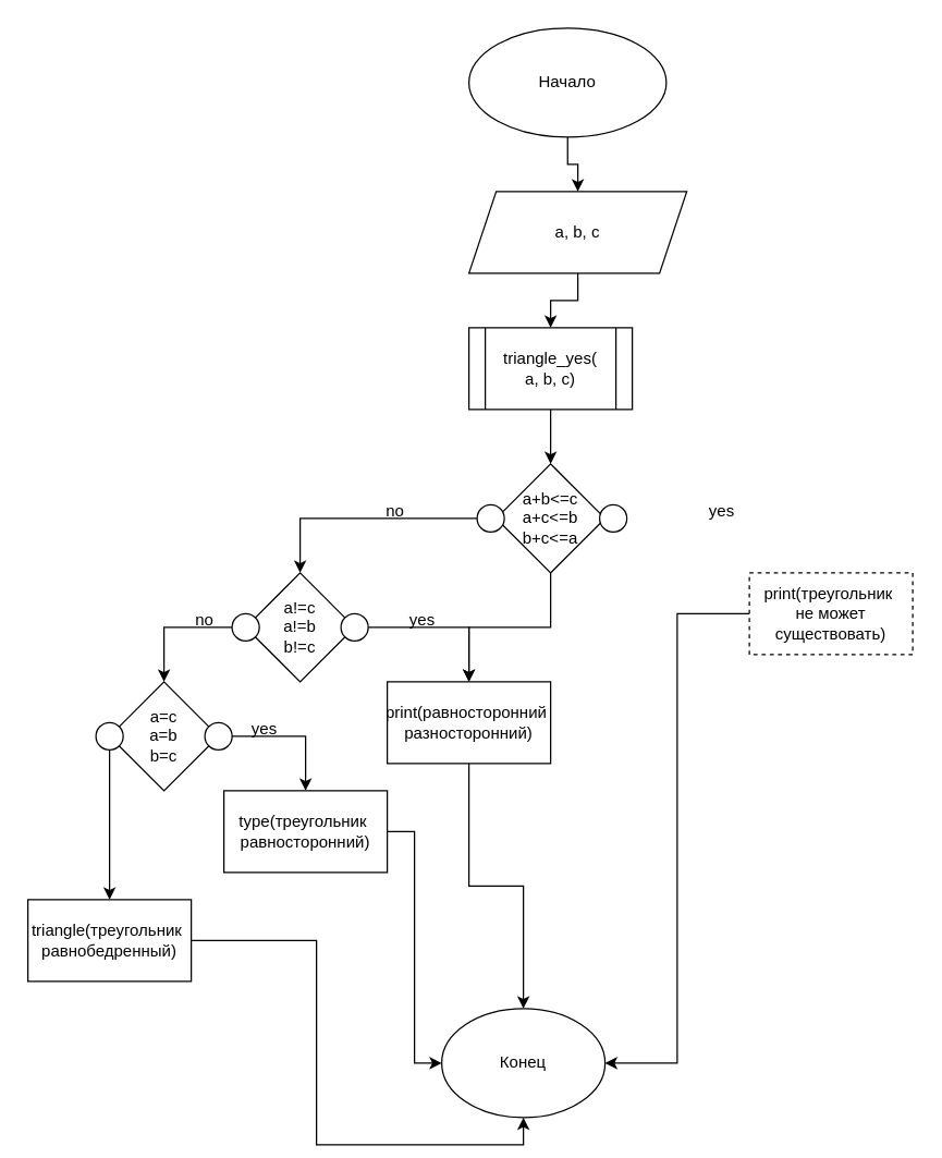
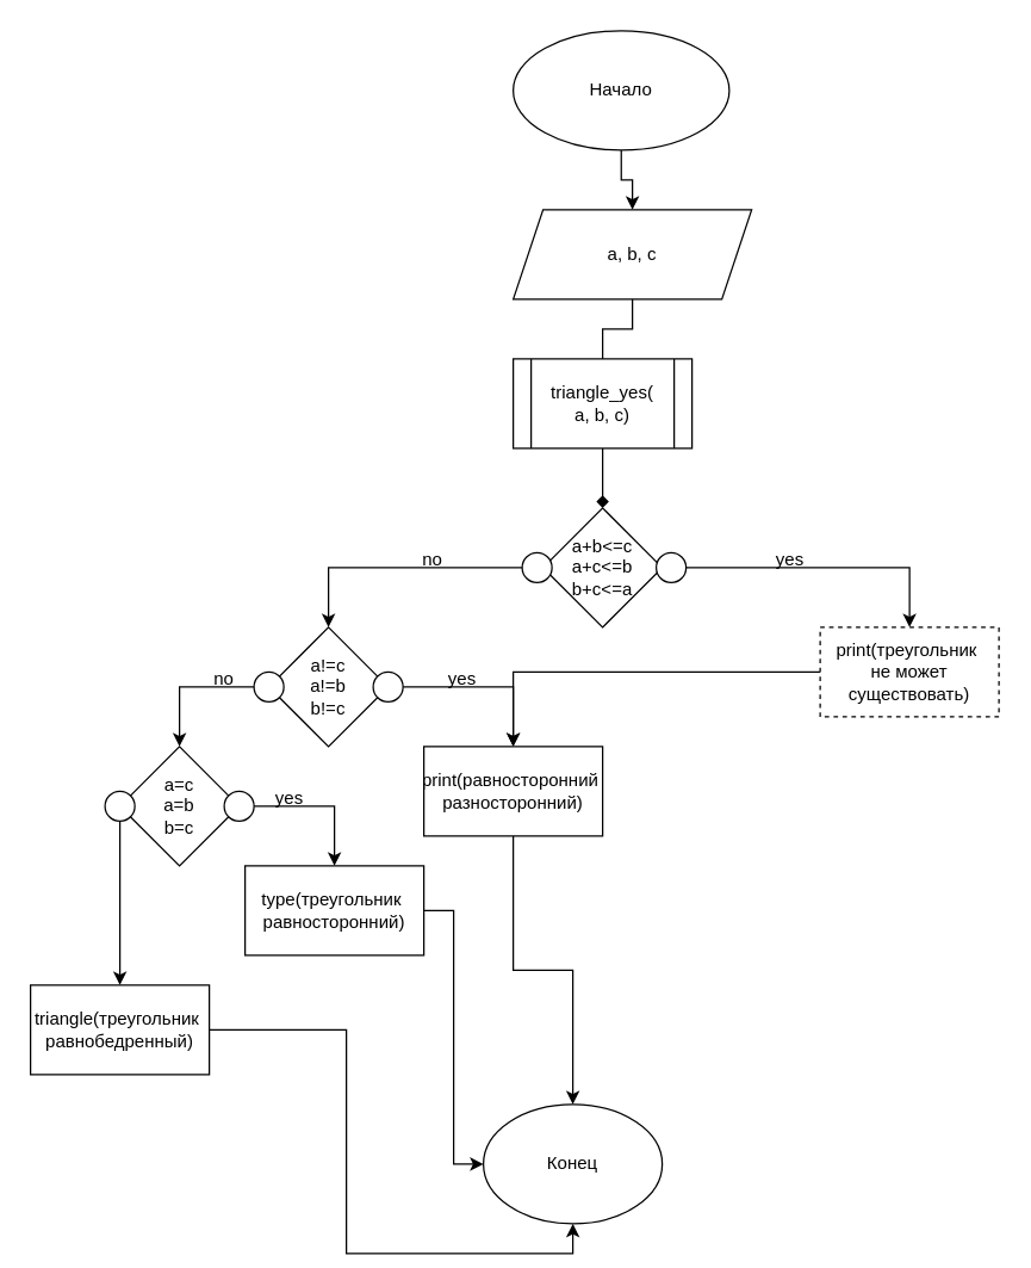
  <mxCell id="0" />
  <mxCell id="1" parent="0" />
  <mxCell id="2" value="" style="edgeStyle=orthogonalEdgeStyle;rounded=0;orthogonalLoop=1;jettySize=auto;html=1;" parent="1" source="3" target="5" edge="1"><mxGeometry relative="1" as="geometry" /></mxCell>
  <mxCell id="3" value="Начало" style="ellipse;whiteSpace=wrap;html=1;" parent="1" vertex="1"><mxGeometry x="344" y="20" width="145" height="80" as="geometry" /></mxCell>
- <mxCell id="4" value="" style="edgeStyle=orthogonalEdgeStyle;rounded=0;orthogonalLoop=1;jettySize=auto;html=1;" parent="1" source="5" target="7" edge="1"><mxGeometry relative="1" as="geometry" /></mxCell>
+ <mxCell id="4" value="" style="edgeStyle=orthogonalEdgeStyle;rounded=0;orthogonalLoop=1;jettySize=auto;html=1;endArrow=none;" parent="1" source="5" target="7" edge="1"><mxGeometry relative="1" as="geometry" /></mxCell>
  <mxCell id="5" value="a, b, c" style="shape=parallelogram;perimeter=parallelogramPerimeter;whiteSpace=wrap;html=1;fixedSize=1;" parent="1" vertex="1"><mxGeometry x="344" y="140" width="160" height="60" as="geometry" /></mxCell>
- <mxCell id="6" value="" style="edgeStyle=orthogonalEdgeStyle;rounded=0;orthogonalLoop=1;jettySize=auto;html=1;" parent="1" source="7" target="9" edge="1"><mxGeometry relative="1" as="geometry" /></mxCell>
+ <mxCell id="6" value="" style="edgeStyle=orthogonalEdgeStyle;rounded=0;orthogonalLoop=1;jettySize=auto;html=1;endArrow=diamond;" parent="1" source="7" target="9" edge="1"><mxGeometry relative="1" as="geometry" /></mxCell>
  <mxCell id="7" value="triangle_yes(&lt;br&gt;a, b, c)" style="shape=process;whiteSpace=wrap;html=1;backgroundOutline=1;" parent="1" vertex="1"><mxGeometry x="344" y="240" width="120" height="60" as="geometry" /></mxCell>
- <mxCell id="8" style="edgeStyle=orthogonalEdgeStyle;rounded=0;orthogonalLoop=1;jettySize=auto;html=1;" edge="1" parent="1" source="9" target="23"><mxGeometry relative="1" as="geometry" /></mxCell>
+ <mxCell id="8" style="edgeStyle=orthogonalEdgeStyle;rounded=0;orthogonalLoop=1;jettySize=auto;html=1;entryX=0.5;entryY=0;entryDx=0;entryDy=0;" edge="1" parent="1" source="9" target="14"><mxGeometry relative="1" as="geometry" /></mxCell>
  <mxCell id="9" value="a+b&amp;lt;=c&lt;br&gt;a+c&amp;lt;=b&lt;br&gt;b+c&amp;lt;=a" style="rhombus;whiteSpace=wrap;html=1;" parent="1" vertex="1"><mxGeometry x="364" y="340" width="80" height="80" as="geometry" /></mxCell>
  <mxCell id="10" style="edgeStyle=orthogonalEdgeStyle;rounded=0;orthogonalLoop=1;jettySize=auto;html=1;entryX=0.5;entryY=0;entryDx=0;entryDy=0;" edge="1" parent="1" source="11" target="16"><mxGeometry relative="1" as="geometry" /></mxCell>
  <mxCell id="11" value="" style="ellipse;whiteSpace=wrap;html=1;aspect=fixed;" vertex="1" parent="1"><mxGeometry x="350" y="370" width="20" height="20" as="geometry" /></mxCell>
  <mxCell id="12" value="" style="ellipse;whiteSpace=wrap;html=1;aspect=fixed;" vertex="1" parent="1"><mxGeometry x="440" y="370" width="20" height="20" as="geometry" /></mxCell>
- <mxCell id="13" style="edgeStyle=orthogonalEdgeStyle;rounded=0;orthogonalLoop=1;jettySize=auto;html=1;entryX=1;entryY=0.5;entryDx=0;entryDy=0;" edge="1" parent="1" source="14" target="36"><mxGeometry relative="1" as="geometry" /></mxCell>
+ <mxCell id="13" style="edgeStyle=orthogonalEdgeStyle;rounded=0;orthogonalLoop=1;jettySize=auto;html=1;" edge="1" parent="1" source="14" target="23"><mxGeometry relative="1" as="geometry" /></mxCell>
  <mxCell id="14" value="print(треугольник&amp;nbsp;&lt;br&gt;не может&lt;br&gt;существовать)" style="rounded=0;whiteSpace=wrap;html=1;dashed=1;" vertex="1" parent="1"><mxGeometry x="550" y="420" width="120" height="60" as="geometry" /></mxCell>
  <mxCell id="15" value="yes" style="text;html=1;strokeColor=none;fillColor=none;align=center;verticalAlign=middle;whiteSpace=wrap;rounded=0;" vertex="1" parent="1"><mxGeometry x="500" y="360" width="60" height="30" as="geometry" /></mxCell>
  <mxCell id="16" value="&lt;span&gt;a!=c&lt;/span&gt;&lt;br&gt;&lt;span&gt;a!=b&lt;/span&gt;&lt;br&gt;&lt;span&gt;b!=c&lt;/span&gt;" style="rhombus;whiteSpace=wrap;html=1;" vertex="1" parent="1"><mxGeometry x="180" y="420" width="80" height="80" as="geometry" /></mxCell>
  <mxCell id="17" value="no" style="text;html=1;strokeColor=none;fillColor=none;align=center;verticalAlign=middle;whiteSpace=wrap;rounded=0;" vertex="1" parent="1"><mxGeometry x="260" y="360" width="60" height="30" as="geometry" /></mxCell>
  <mxCell id="18" style="edgeStyle=orthogonalEdgeStyle;rounded=0;orthogonalLoop=1;jettySize=auto;html=1;entryX=0.5;entryY=0;entryDx=0;entryDy=0;" edge="1" parent="1" source="19" target="23"><mxGeometry relative="1" as="geometry" /></mxCell>
  <mxCell id="19" value="" style="ellipse;whiteSpace=wrap;html=1;aspect=fixed;" vertex="1" parent="1"><mxGeometry x="250" y="450" width="20" height="20" as="geometry" /></mxCell>
  <mxCell id="20" style="edgeStyle=orthogonalEdgeStyle;rounded=0;orthogonalLoop=1;jettySize=auto;html=1;entryX=0.5;entryY=0;entryDx=0;entryDy=0;" edge="1" parent="1" source="21" target="25"><mxGeometry relative="1" as="geometry" /></mxCell>
  <mxCell id="21" value="" style="ellipse;whiteSpace=wrap;html=1;aspect=fixed;" vertex="1" parent="1"><mxGeometry x="170" y="450" width="20" height="20" as="geometry" /></mxCell>
  <mxCell id="22" style="edgeStyle=orthogonalEdgeStyle;rounded=0;orthogonalLoop=1;jettySize=auto;html=1;" edge="1" parent="1" source="23" target="36"><mxGeometry relative="1" as="geometry" /></mxCell>
  <mxCell id="23" value="print(равносторонний&amp;nbsp;&lt;br&gt;разносторонний)" style="rounded=0;whiteSpace=wrap;html=1;" vertex="1" parent="1"><mxGeometry x="284" y="500" width="120" height="60" as="geometry" /></mxCell>
  <mxCell id="24" value="yes" style="text;html=1;strokeColor=none;fillColor=none;align=center;verticalAlign=middle;whiteSpace=wrap;rounded=0;" vertex="1" parent="1"><mxGeometry x="280" y="440" width="60" height="30" as="geometry" /></mxCell>
  <mxCell id="25" value="&lt;span&gt;a=c&lt;/span&gt;&lt;br&gt;&lt;span&gt;a=b&lt;/span&gt;&lt;br&gt;&lt;span&gt;b=c&lt;/span&gt;" style="rhombus;whiteSpace=wrap;html=1;" vertex="1" parent="1"><mxGeometry x="80" y="500" width="80" height="80" as="geometry" /></mxCell>
  <mxCell id="26" value="no" style="text;html=1;strokeColor=none;fillColor=none;align=center;verticalAlign=middle;whiteSpace=wrap;rounded=0;" vertex="1" parent="1"><mxGeometry x="120" y="440" width="60" height="30" as="geometry" /></mxCell>
  <mxCell id="27" style="edgeStyle=orthogonalEdgeStyle;rounded=0;orthogonalLoop=1;jettySize=auto;html=1;entryX=0.5;entryY=0;entryDx=0;entryDy=0;" edge="1" parent="1" source="28" target="32"><mxGeometry relative="1" as="geometry"><Array as="points"><mxPoint x="224" y="540" /></Array></mxGeometry></mxCell>
  <mxCell id="28" value="" style="ellipse;whiteSpace=wrap;html=1;aspect=fixed;" vertex="1" parent="1"><mxGeometry x="150" y="530" width="20" height="20" as="geometry" /></mxCell>
  <mxCell id="29" style="edgeStyle=orthogonalEdgeStyle;rounded=0;orthogonalLoop=1;jettySize=auto;html=1;entryX=0.5;entryY=0;entryDx=0;entryDy=0;" edge="1" parent="1" source="30" target="35"><mxGeometry relative="1" as="geometry" /></mxCell>
  <mxCell id="30" value="" style="ellipse;whiteSpace=wrap;html=1;aspect=fixed;" vertex="1" parent="1"><mxGeometry x="70" y="530" width="20" height="20" as="geometry" /></mxCell>
  <mxCell id="31" style="edgeStyle=orthogonalEdgeStyle;rounded=0;orthogonalLoop=1;jettySize=auto;html=1;entryX=0;entryY=0.5;entryDx=0;entryDy=0;" edge="1" parent="1" source="32" target="36"><mxGeometry relative="1" as="geometry" /></mxCell>
  <mxCell id="32" value="type(треугольник&amp;nbsp;&lt;br&gt;равносторонний)" style="rounded=0;whiteSpace=wrap;html=1;" vertex="1" parent="1"><mxGeometry x="164" y="580" width="120" height="60" as="geometry" /></mxCell>
  <mxCell id="33" value="yes" style="text;html=1;strokeColor=none;fillColor=none;align=center;verticalAlign=middle;whiteSpace=wrap;rounded=0;" vertex="1" parent="1"><mxGeometry x="164" y="520" width="60" height="30" as="geometry" /></mxCell>
  <mxCell id="34" style="edgeStyle=orthogonalEdgeStyle;rounded=0;orthogonalLoop=1;jettySize=auto;html=1;entryX=0.5;entryY=1;entryDx=0;entryDy=0;" edge="1" parent="1" source="35" target="36"><mxGeometry relative="1" as="geometry" /></mxCell>
  <mxCell id="35" value="triangle(треугольник&amp;nbsp;&lt;br&gt;равнобедренный)" style="rounded=0;whiteSpace=wrap;html=1;" vertex="1" parent="1"><mxGeometry x="20" y="660" width="120" height="60" as="geometry" /></mxCell>
  <mxCell id="36" value="Конец" style="ellipse;whiteSpace=wrap;html=1;" vertex="1" parent="1"><mxGeometry x="324" y="740" width="120" height="80" as="geometry" /></mxCell>
